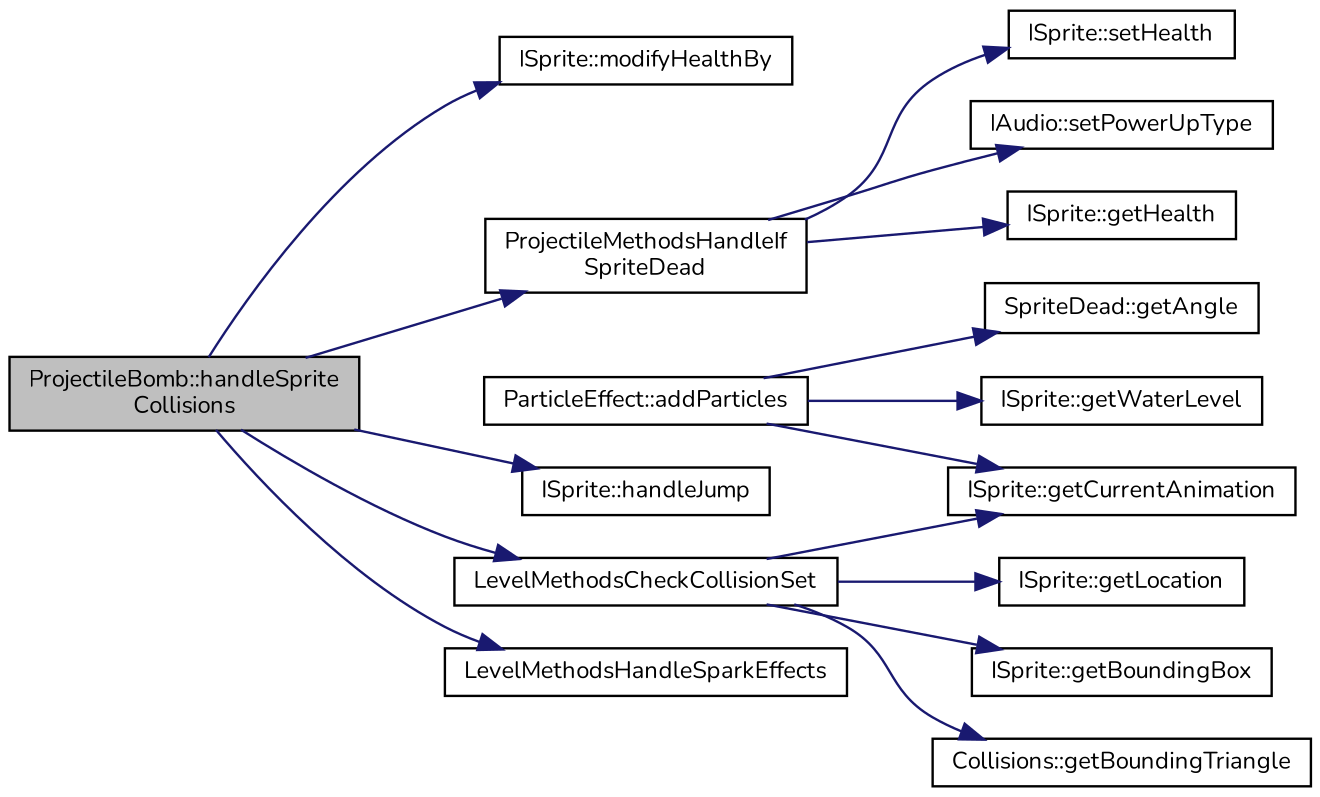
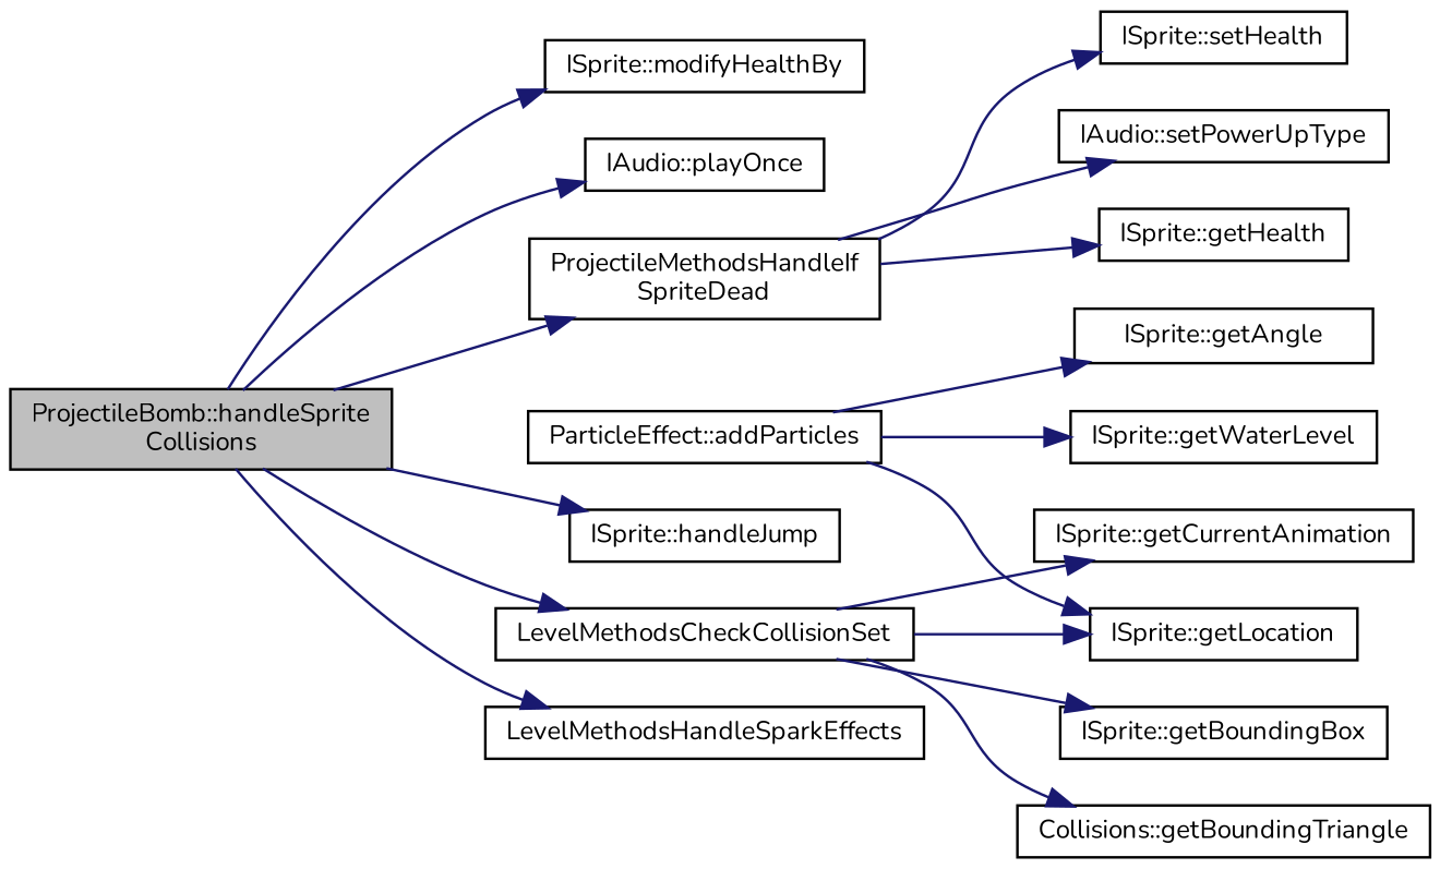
  digraph {
    fontname=Nunito
    rankdir=LR
    node [color=black fillcolor=white fontname=Nunito fontsize=10 shape=record style=filled]
    edge [color=midnightblue fontname=Nunito fontsize=10 labelfontname=Helvetica labelfontsize=10 style=solid]
    n1 [fillcolor=grey75 fontcolor=black height=0.2 label="ProjectileBomb::handleSprite\lCollisions" width=0.4]
    n2 [height=0.2 label="ISprite::handleJump" width=0.4]
    n3 [height=0.2 label=LevelMethodsCheckCollisionSet width=0.4]
    n4 [height=0.2 label=LevelMethodsHandleSparkEffects width=0.4]
    n5 [height=0.2 label="ISprite::modifyHealthBy" width=0.4]
+   n6 [height=0.2 label="IAudio::playOnce" width=0.4]
    n7 [height=0.2 label="ProjectileMethodsHandleIf\lSpriteDead" width=0.4]
    n8 [height=0.2 label="ISprite::getCurrentAnimation" width=0.4]
    n9 [height=0.2 label="ISprite::getBoundingBox" width=0.4]
    n10 [height=0.2 label="Collisions::getBoundingTriangle" width=0.4]
    n11 [height=0.2 label="ISprite::getLocation" width=0.4]
    n12 [height=0.2 label="ISprite::getHealth" width=0.4]
    n13 [height=0.2 label="ISprite::setHealth" width=0.4]
    n14 [height=0.2 label="IAudio::setPowerUpType" width=0.4]
    n15 [height=0.2 label="ParticleEffect::addParticles" width=0.4]
-   n16 [height=0.2 label="SpriteDead::getAngle" width=0.4]
+   n16 [height=0.2 label="ISprite::getAngle" width=0.4]
    n17 [height=0.2 label="ISprite::getWaterLevel" width=0.4]
    n1 -> n2
    n1 -> n3
    n1 -> n4
    n1 -> n5
+   n1 -> n6
    n1 -> n7
    n3 -> n8
    n3 -> n9
    n3 -> n10
    n3 -> n11
    n7 -> n12
    n7 -> n13
    n7 -> n14
-   n15 -> n8
+   n15 -> n11
    n15 -> n16
    n15 -> n17
  }
